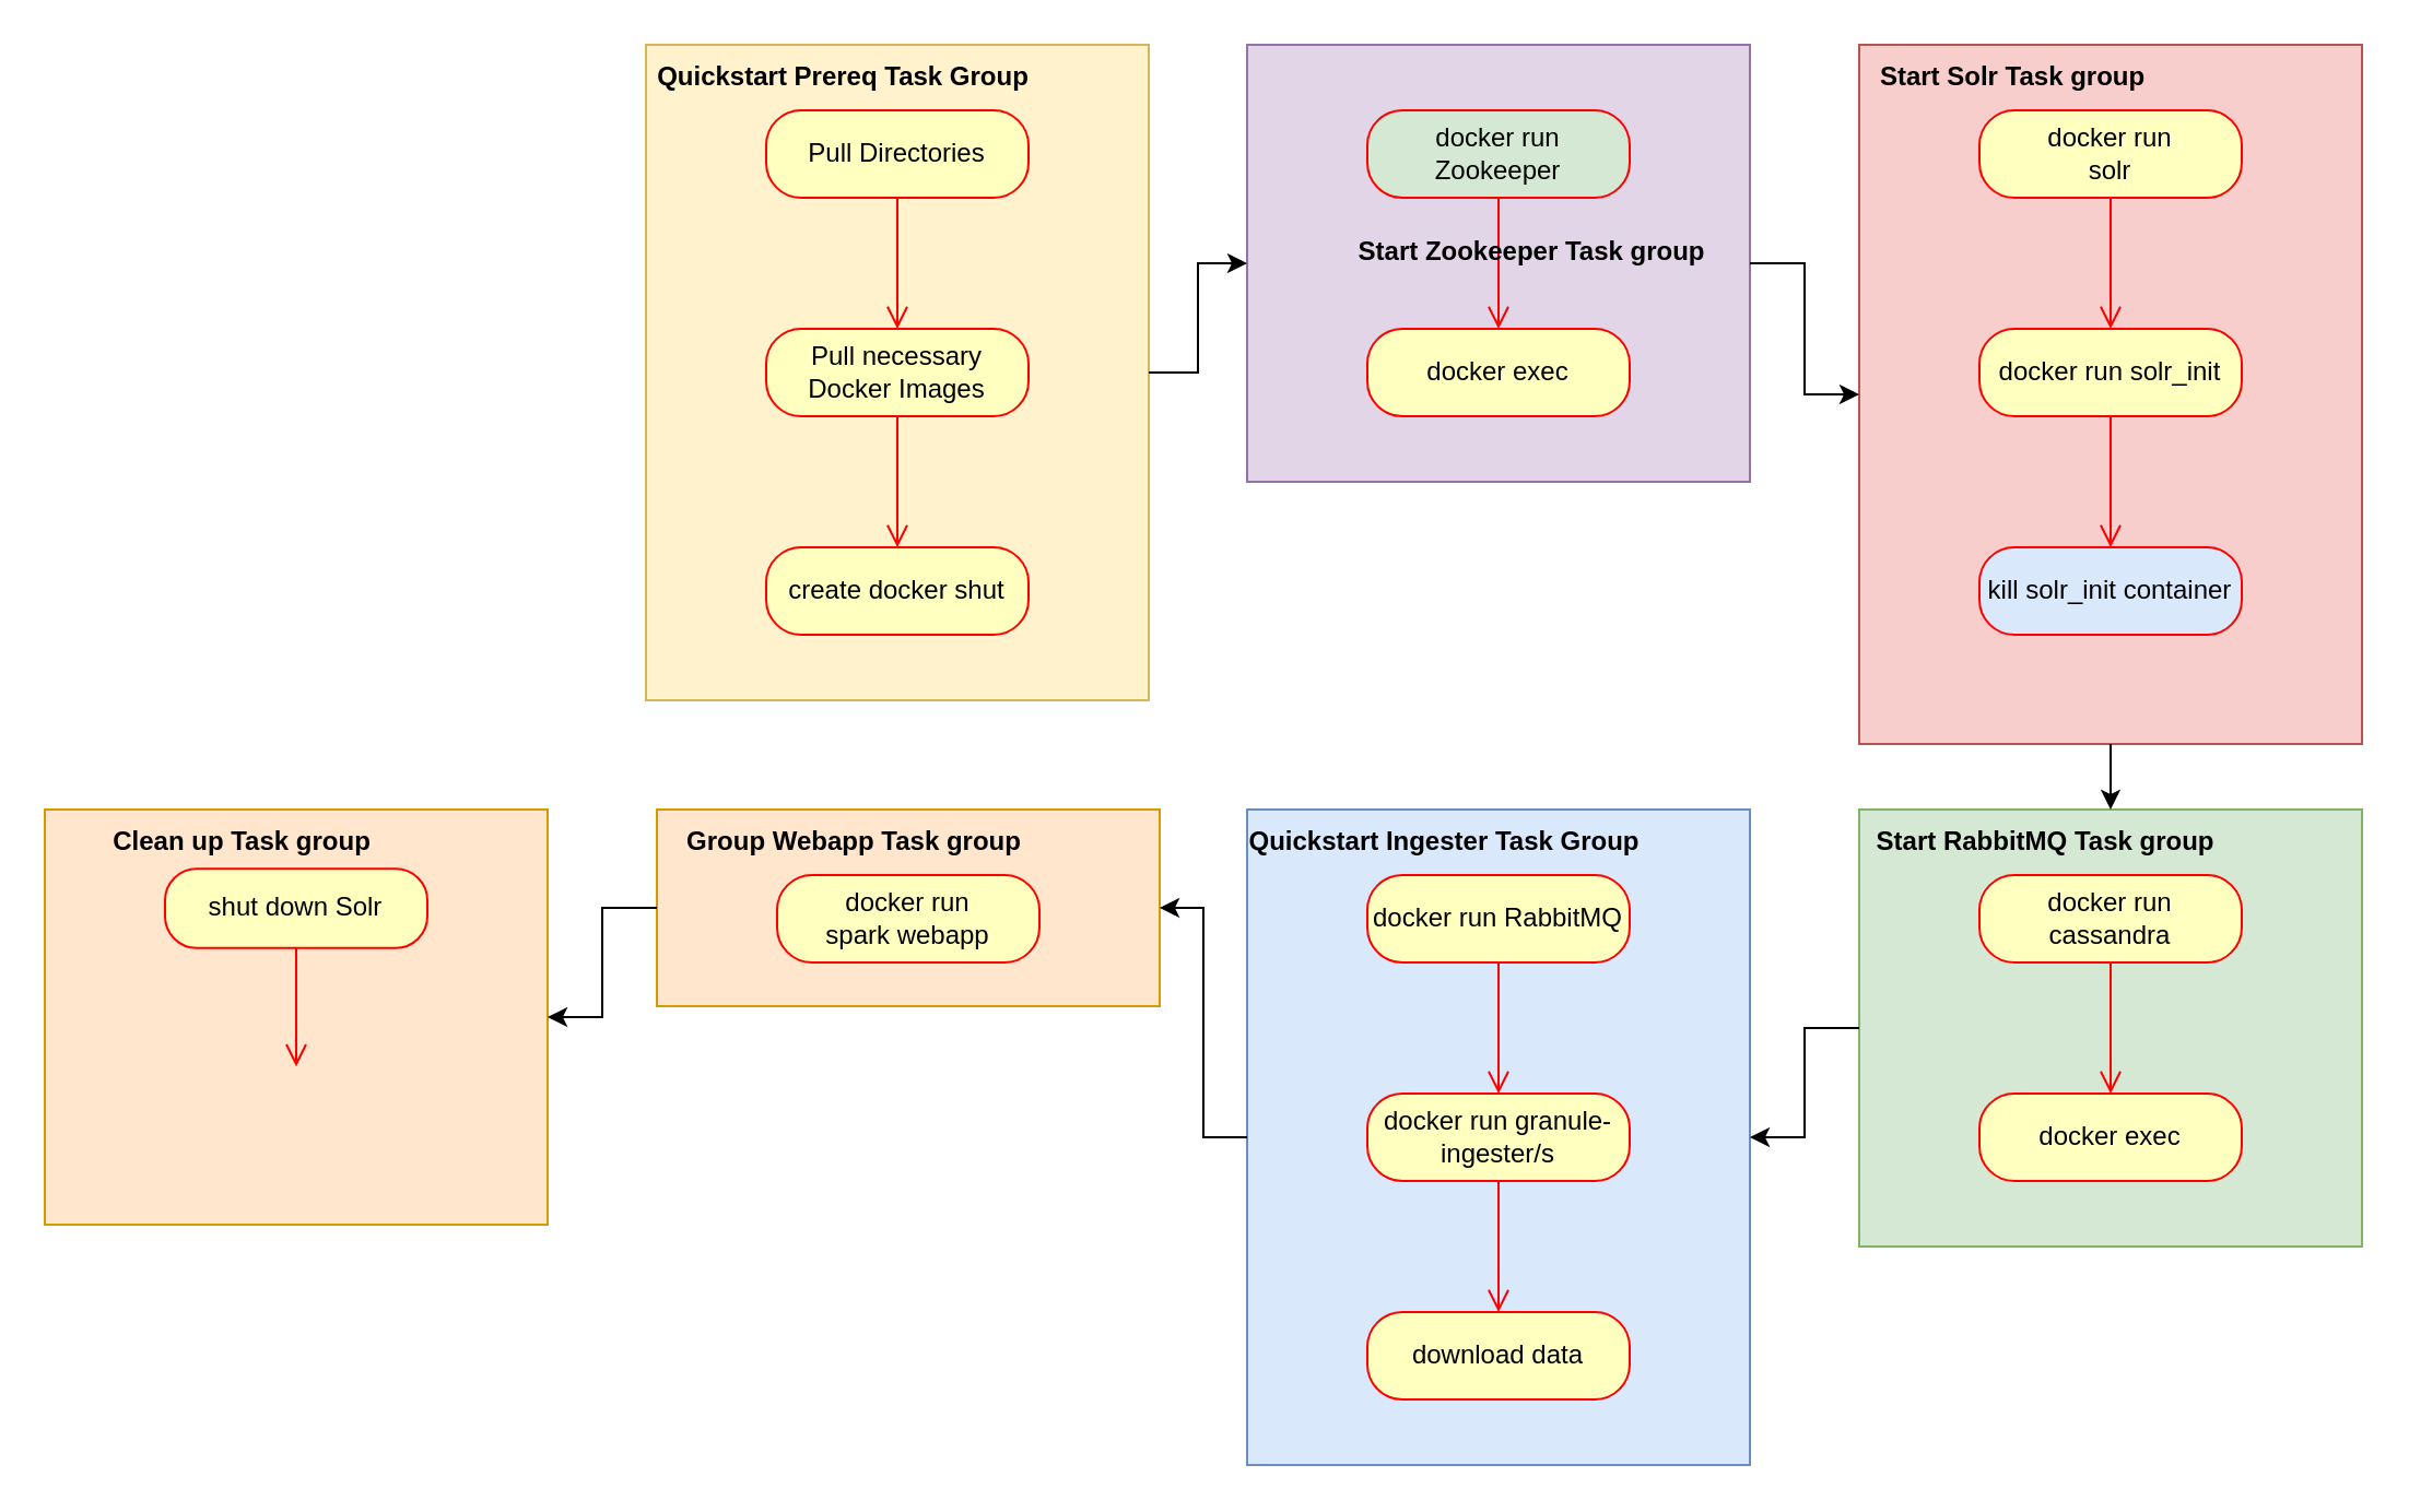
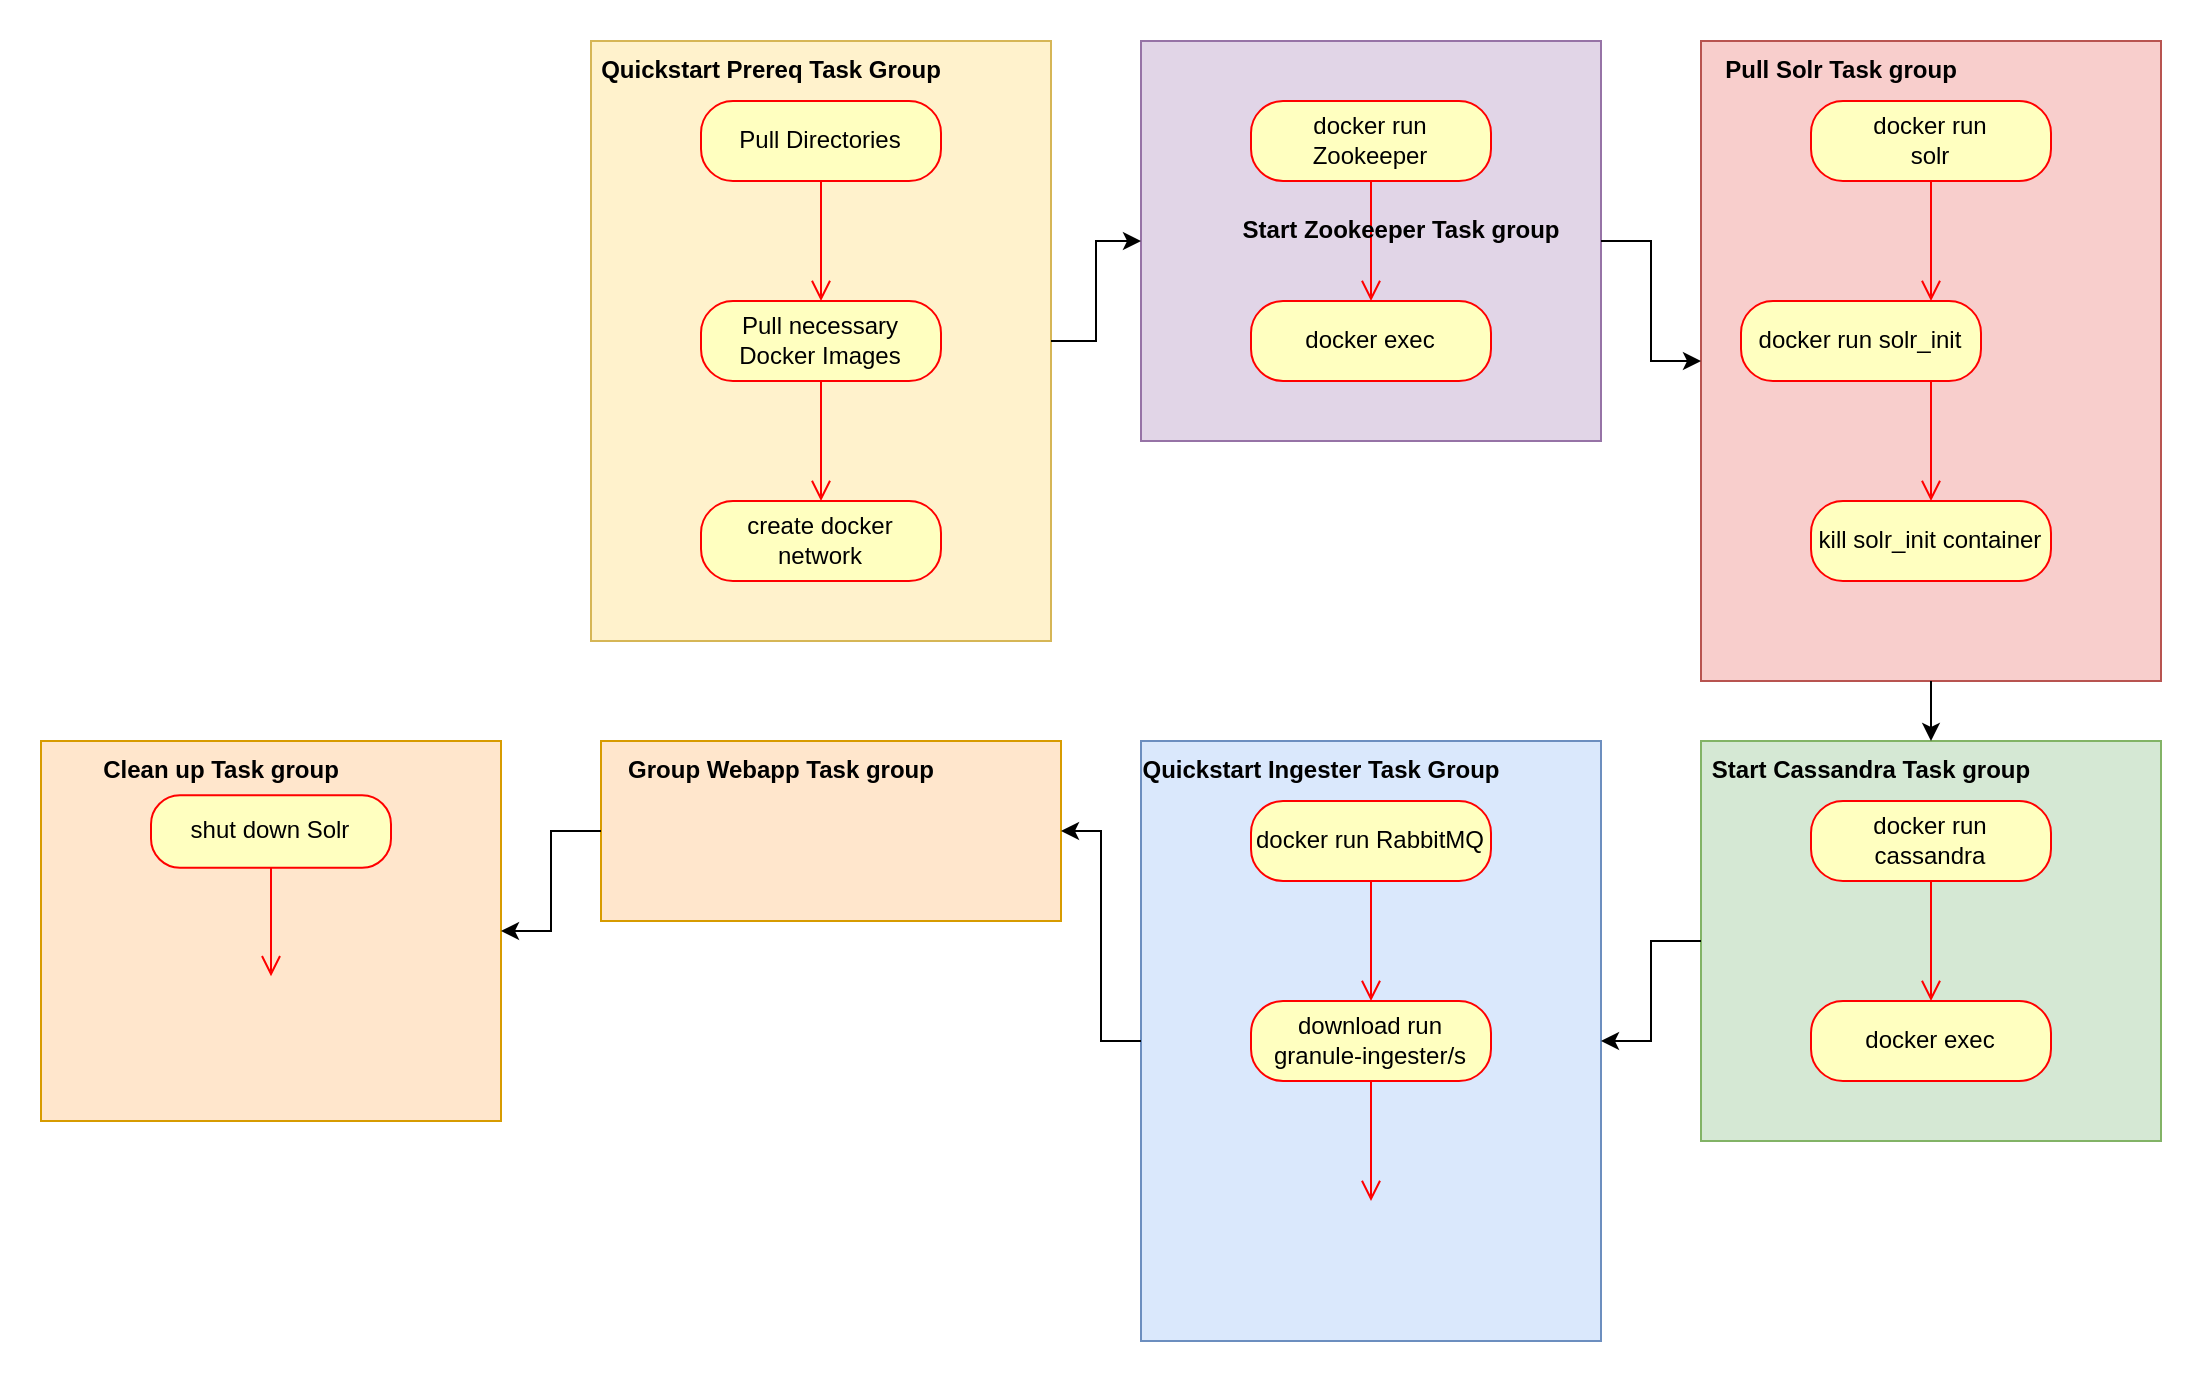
  <mxCell id="0" />
  <mxCell id="1" parent="0" />
  <mxCell id="2" value="" style="group" vertex="1" connectable="0" parent="1"><mxGeometry x="570" y="20" width="230" height="200" as="geometry" /></mxCell>
  <mxCell id="3" value="" style="html=1;whiteSpace=wrap;fillColor=#e1d5e7;strokeColor=#9673a6;" vertex="1" parent="2"><mxGeometry width="230" height="200" as="geometry" /></mxCell>
- <mxCell id="4" value="docker run &lt;br&gt;Zookeeper" style="rounded=1;whiteSpace=wrap;html=1;arcSize=40;fontColor=#000000;fillColor=#d5e8d4;strokeColor=#ff0000;" vertex="1" parent="2"><mxGeometry x="55" y="30" width="120" height="40" as="geometry" /></mxCell>
+ <mxCell id="4" value="docker run &lt;br&gt;Zookeeper" style="rounded=1;whiteSpace=wrap;html=1;arcSize=40;fontColor=#000000;fillColor=#ffffc0;strokeColor=#ff0000;" vertex="1" parent="2"><mxGeometry x="55" y="30" width="120" height="40" as="geometry" /></mxCell>
  <mxCell id="5" value="" style="edgeStyle=orthogonalEdgeStyle;html=1;verticalAlign=bottom;endArrow=open;endSize=8;strokeColor=#ff0000;rounded=0;" edge="1" source="4" parent="2"><mxGeometry relative="1" as="geometry"><mxPoint x="115" y="130" as="targetPoint" /></mxGeometry></mxCell>
  <mxCell id="6" value="docker exec" style="rounded=1;whiteSpace=wrap;html=1;arcSize=40;fontColor=#000000;fillColor=#ffffc0;strokeColor=#ff0000;" vertex="1" parent="2"><mxGeometry x="55" y="130" width="120" height="40" as="geometry" /></mxCell>
  <mxCell id="7" value="Start Zookeeper Task group" style="text;html=1;align=center;verticalAlign=middle;resizable=0;points=[];autosize=1;strokeColor=none;fillColor=none;fontStyle=1" vertex="1" parent="2"><mxGeometry x="40" y="80" width="180" height="30" as="geometry" /></mxCell>
  <mxCell id="8" value="" style="group" vertex="1" connectable="0" parent="1"><mxGeometry x="290" y="20" width="235" height="300" as="geometry" /></mxCell>
  <mxCell id="9" value="" style="html=1;whiteSpace=wrap;fillColor=#fff2cc;strokeColor=#d6b656;" vertex="1" parent="8"><mxGeometry x="5" width="230" height="300" as="geometry" /></mxCell>
  <mxCell id="10" value="Pull Directories" style="rounded=1;whiteSpace=wrap;html=1;arcSize=40;fontColor=#000000;fillColor=#ffffc0;strokeColor=#ff0000;" vertex="1" parent="8"><mxGeometry x="60" y="30" width="120" height="40" as="geometry" /></mxCell>
  <mxCell id="11" value="" style="edgeStyle=orthogonalEdgeStyle;html=1;verticalAlign=bottom;endArrow=open;endSize=8;strokeColor=#ff0000;rounded=0;" edge="1" source="10" parent="8"><mxGeometry relative="1" as="geometry"><mxPoint x="120" y="130" as="targetPoint" /></mxGeometry></mxCell>
  <mxCell id="12" value="Pull necessary Docker Images" style="rounded=1;whiteSpace=wrap;html=1;arcSize=40;fontColor=#000000;fillColor=#ffffc0;strokeColor=#ff0000;" vertex="1" parent="8"><mxGeometry x="60" y="130" width="120" height="40" as="geometry" /></mxCell>
  <mxCell id="13" value="" style="edgeStyle=orthogonalEdgeStyle;html=1;verticalAlign=bottom;endArrow=open;endSize=8;strokeColor=#ff0000;rounded=0;" edge="1" source="12" parent="8"><mxGeometry relative="1" as="geometry"><mxPoint x="120" y="230" as="targetPoint" /></mxGeometry></mxCell>
- <mxCell id="14" value="create docker shut" style="rounded=1;whiteSpace=wrap;html=1;arcSize=40;fontColor=#000000;fillColor=#ffffc0;strokeColor=#ff0000;" vertex="1" parent="8"><mxGeometry x="60" y="230" width="120" height="40" as="geometry" /></mxCell>
+ <mxCell id="14" value="create docker network" style="rounded=1;whiteSpace=wrap;html=1;arcSize=40;fontColor=#000000;fillColor=#ffffc0;strokeColor=#ff0000;" vertex="1" parent="8"><mxGeometry x="60" y="230" width="120" height="40" as="geometry" /></mxCell>
  <mxCell id="15" value="Quickstart Prereq Task Group" style="text;html=1;align=center;verticalAlign=middle;resizable=0;points=[];autosize=1;strokeColor=none;fillColor=none;fontStyle=1" vertex="1" parent="8"><mxGeometry width="190" height="30" as="geometry" /></mxCell>
  <mxCell id="16" value="" style="group" vertex="1" connectable="0" parent="1"><mxGeometry x="850" y="20" width="230" height="320" as="geometry" /></mxCell>
  <mxCell id="17" value="" style="html=1;whiteSpace=wrap;fillColor=#f8cecc;strokeColor=#b85450;" vertex="1" parent="16"><mxGeometry width="230" height="320" as="geometry" /></mxCell>
  <mxCell id="18" value="docker run &lt;br&gt;solr" style="rounded=1;whiteSpace=wrap;html=1;arcSize=40;fontColor=#000000;fillColor=#ffffc0;strokeColor=#ff0000;" vertex="1" parent="16"><mxGeometry x="55" y="30" width="120" height="40" as="geometry" /></mxCell>
  <mxCell id="19" value="" style="edgeStyle=orthogonalEdgeStyle;html=1;verticalAlign=bottom;endArrow=open;endSize=8;strokeColor=#ff0000;rounded=0;" edge="1" parent="16" source="18"><mxGeometry relative="1" as="geometry"><mxPoint x="115" y="130" as="targetPoint" /></mxGeometry></mxCell>
- <mxCell id="20" value="docker run solr_init" style="rounded=1;whiteSpace=wrap;html=1;arcSize=40;fontColor=#000000;fillColor=#ffffc0;strokeColor=#ff0000;" vertex="1" parent="16"><mxGeometry x="55" y="130" width="120" height="40" as="geometry" /></mxCell>
- <mxCell id="21" value="Start Solr Task group" style="text;html=1;align=center;verticalAlign=middle;resizable=0;points=[];autosize=1;strokeColor=none;fillColor=none;fontStyle=1" vertex="1" parent="16"><mxGeometry width="140" height="30" as="geometry" /></mxCell>
+ <mxCell id="20" value="docker run solr_init" style="rounded=1;whiteSpace=wrap;html=1;arcSize=40;fontColor=#000000;fillColor=#ffffc0;strokeColor=#ff0000;" vertex="1" parent="16"><mxGeometry x="20" y="130" width="120" height="40" as="geometry" /></mxCell>
+ <mxCell id="21" value="Pull Solr Task group" style="text;html=1;align=center;verticalAlign=middle;resizable=0;points=[];autosize=1;strokeColor=none;fillColor=none;fontStyle=1" vertex="1" parent="16"><mxGeometry width="140" height="30" as="geometry" /></mxCell>
  <mxCell id="22" value="" style="edgeStyle=orthogonalEdgeStyle;html=1;verticalAlign=bottom;endArrow=open;endSize=8;strokeColor=#ff0000;rounded=0;" edge="1" parent="16"><mxGeometry relative="1" as="geometry"><mxPoint x="115" y="230" as="targetPoint" /><mxPoint x="115" y="170" as="sourcePoint" /></mxGeometry></mxCell>
- <mxCell id="23" value="kill solr_init container" style="rounded=1;whiteSpace=wrap;html=1;arcSize=40;fontColor=#000000;fillColor=#dae8fc;strokeColor=#ff0000;" vertex="1" parent="16"><mxGeometry x="55" y="230" width="120" height="40" as="geometry" /></mxCell>
+ <mxCell id="23" value="kill solr_init container" style="rounded=1;whiteSpace=wrap;html=1;arcSize=40;fontColor=#000000;fillColor=#ffffc0;strokeColor=#ff0000;" vertex="1" parent="16"><mxGeometry x="55" y="230" width="120" height="40" as="geometry" /></mxCell>
  <mxCell id="24" value="" style="group" vertex="1" connectable="0" parent="1"><mxGeometry x="845" y="370" width="235" height="200" as="geometry" /></mxCell>
  <mxCell id="25" value="" style="html=1;whiteSpace=wrap;fillColor=#d5e8d4;strokeColor=#82b366;" vertex="1" parent="24"><mxGeometry x="5" width="230" height="200" as="geometry" /></mxCell>
  <mxCell id="26" value="docker run &lt;br&gt;cassandra" style="rounded=1;whiteSpace=wrap;html=1;arcSize=40;fontColor=#000000;fillColor=#ffffc0;strokeColor=#ff0000;" vertex="1" parent="24"><mxGeometry x="60" y="30" width="120" height="40" as="geometry" /></mxCell>
  <mxCell id="27" value="" style="edgeStyle=orthogonalEdgeStyle;html=1;verticalAlign=bottom;endArrow=open;endSize=8;strokeColor=#ff0000;rounded=0;" edge="1" parent="24" source="26"><mxGeometry relative="1" as="geometry"><mxPoint x="120" y="130" as="targetPoint" /></mxGeometry></mxCell>
  <mxCell id="28" value="docker exec" style="rounded=1;whiteSpace=wrap;html=1;arcSize=40;fontColor=#000000;fillColor=#ffffc0;strokeColor=#ff0000;" vertex="1" parent="24"><mxGeometry x="60" y="130" width="120" height="40" as="geometry" /></mxCell>
- <mxCell id="29" value="Start RabbitMQ Task group" style="text;html=1;align=center;verticalAlign=middle;resizable=0;points=[];autosize=1;strokeColor=none;fillColor=none;fontStyle=1" vertex="1" parent="24"><mxGeometry width="180" height="30" as="geometry" /></mxCell>
+ <mxCell id="29" value="Start Cassandra Task group" style="text;html=1;align=center;verticalAlign=middle;resizable=0;points=[];autosize=1;strokeColor=none;fillColor=none;fontStyle=1" vertex="1" parent="24"><mxGeometry width="180" height="30" as="geometry" /></mxCell>
  <mxCell id="30" value="" style="group" vertex="1" connectable="0" parent="1"><mxGeometry x="565" y="370" width="235" height="300" as="geometry" /></mxCell>
  <mxCell id="31" value="" style="html=1;whiteSpace=wrap;fillColor=#dae8fc;strokeColor=#6c8ebf;" vertex="1" parent="30"><mxGeometry x="5" width="230" height="300" as="geometry" /></mxCell>
  <mxCell id="32" value="docker run RabbitMQ" style="rounded=1;whiteSpace=wrap;html=1;arcSize=40;fontColor=#000000;fillColor=#ffffc0;strokeColor=#ff0000;" vertex="1" parent="30"><mxGeometry x="60" y="30" width="120" height="40" as="geometry" /></mxCell>
  <mxCell id="33" value="" style="edgeStyle=orthogonalEdgeStyle;html=1;verticalAlign=bottom;endArrow=open;endSize=8;strokeColor=#ff0000;rounded=0;" edge="1" parent="30" source="32"><mxGeometry relative="1" as="geometry"><mxPoint x="120" y="130" as="targetPoint" /></mxGeometry></mxCell>
- <mxCell id="34" value="docker run granule-ingester/s" style="rounded=1;whiteSpace=wrap;html=1;arcSize=40;fontColor=#000000;fillColor=#ffffc0;strokeColor=#ff0000;" vertex="1" parent="30"><mxGeometry x="60" y="130" width="120" height="40" as="geometry" /></mxCell>
+ <mxCell id="34" value="download run granule-ingester/s" style="rounded=1;whiteSpace=wrap;html=1;arcSize=40;fontColor=#000000;fillColor=#ffffc0;strokeColor=#ff0000;" vertex="1" parent="30"><mxGeometry x="60" y="130" width="120" height="40" as="geometry" /></mxCell>
  <mxCell id="35" value="" style="edgeStyle=orthogonalEdgeStyle;html=1;verticalAlign=bottom;endArrow=open;endSize=8;strokeColor=#ff0000;rounded=0;" edge="1" parent="30" source="34"><mxGeometry relative="1" as="geometry"><mxPoint x="120" y="230" as="targetPoint" /></mxGeometry></mxCell>
- <mxCell id="36" value="download data" style="rounded=1;whiteSpace=wrap;html=1;arcSize=40;fontColor=#000000;fillColor=#ffffc0;strokeColor=#ff0000;" vertex="1" parent="30"><mxGeometry x="60" y="230" width="120" height="40" as="geometry" /></mxCell>
  <mxCell id="37" value="Quickstart Ingester Task Group" style="text;html=1;align=center;verticalAlign=middle;resizable=0;points=[];autosize=1;strokeColor=none;fillColor=none;fontStyle=1" vertex="1" parent="30"><mxGeometry x="-5" width="200" height="30" as="geometry" /></mxCell>
  <mxCell id="38" value="" style="group" vertex="1" connectable="0" parent="1"><mxGeometry x="300" y="370" width="230" height="90" as="geometry" /></mxCell>
  <mxCell id="39" value="" style="html=1;whiteSpace=wrap;fillColor=#ffe6cc;strokeColor=#d79b00;container=0;" vertex="1" parent="38"><mxGeometry width="230" height="90" as="geometry" /></mxCell>
- <mxCell id="40" value="docker run &lt;br&gt;spark webapp" style="rounded=1;whiteSpace=wrap;html=1;arcSize=40;fontColor=#000000;fillColor=#ffffc0;strokeColor=#ff0000;container=0;" vertex="1" parent="38"><mxGeometry x="55" y="30" width="120" height="40" as="geometry" /></mxCell>
  <mxCell id="41" value="Group Webapp Task group" style="text;html=1;align=center;verticalAlign=middle;resizable=0;points=[];autosize=1;strokeColor=none;fillColor=none;fontStyle=1;container=0;" vertex="1" parent="38"><mxGeometry x="5" width="170" height="30" as="geometry" /></mxCell>
  <mxCell id="42" style="edgeStyle=orthogonalEdgeStyle;rounded=0;orthogonalLoop=1;jettySize=auto;html=1;" edge="1" parent="1" source="9" target="3"><mxGeometry relative="1" as="geometry" /></mxCell>
  <mxCell id="43" style="edgeStyle=orthogonalEdgeStyle;rounded=0;orthogonalLoop=1;jettySize=auto;html=1;" edge="1" parent="1" source="3" target="17"><mxGeometry relative="1" as="geometry" /></mxCell>
  <mxCell id="44" style="edgeStyle=orthogonalEdgeStyle;rounded=0;orthogonalLoop=1;jettySize=auto;html=1;" edge="1" parent="1" source="17" target="25"><mxGeometry relative="1" as="geometry" /></mxCell>
  <mxCell id="45" style="edgeStyle=orthogonalEdgeStyle;rounded=0;orthogonalLoop=1;jettySize=auto;html=1;" edge="1" parent="1" source="25" target="31"><mxGeometry relative="1" as="geometry" /></mxCell>
  <mxCell id="46" style="edgeStyle=orthogonalEdgeStyle;rounded=0;orthogonalLoop=1;jettySize=auto;html=1;" edge="1" parent="1" source="31" target="39"><mxGeometry relative="1" as="geometry" /></mxCell>
  <mxCell id="47" value="" style="group" vertex="1" connectable="0" parent="1"><mxGeometry x="20" y="370" width="230" height="190" as="geometry" /></mxCell>
  <mxCell id="48" value="" style="html=1;whiteSpace=wrap;fillColor=#ffe6cc;strokeColor=#d79b00;container=0;" vertex="1" parent="47"><mxGeometry width="230" height="190" as="geometry" /></mxCell>
  <mxCell id="49" value="Clean up Task group" style="text;html=1;align=center;verticalAlign=middle;resizable=0;points=[];autosize=1;strokeColor=none;fillColor=none;fontStyle=1;container=0;" vertex="1" parent="47"><mxGeometry x="20" width="140" height="30" as="geometry" /></mxCell>
  <mxCell id="50" value="shut down Solr" style="rounded=1;whiteSpace=wrap;html=1;arcSize=40;fontColor=#000000;fillColor=#ffffc0;strokeColor=#ff0000;" vertex="1" parent="47"><mxGeometry x="55" y="27.143" width="120" height="36.19" as="geometry" /></mxCell>
  <mxCell id="51" value="" style="edgeStyle=orthogonalEdgeStyle;html=1;verticalAlign=bottom;endArrow=open;endSize=8;strokeColor=#ff0000;rounded=0;" edge="1" source="50" parent="47"><mxGeometry relative="1" as="geometry"><mxPoint x="115" y="117.619" as="targetPoint" /></mxGeometry></mxCell>
  <mxCell id="52" style="edgeStyle=orthogonalEdgeStyle;rounded=0;orthogonalLoop=1;jettySize=auto;html=1;" edge="1" parent="1" source="39" target="48"><mxGeometry relative="1" as="geometry" /></mxCell>
